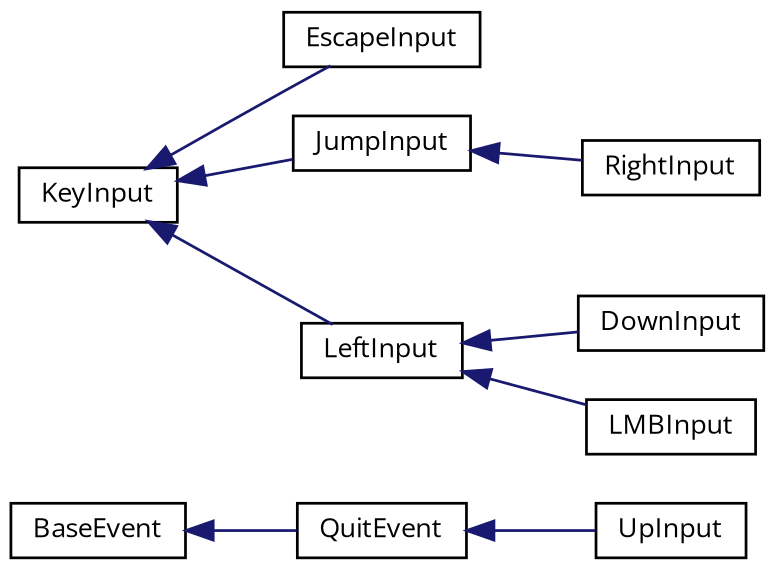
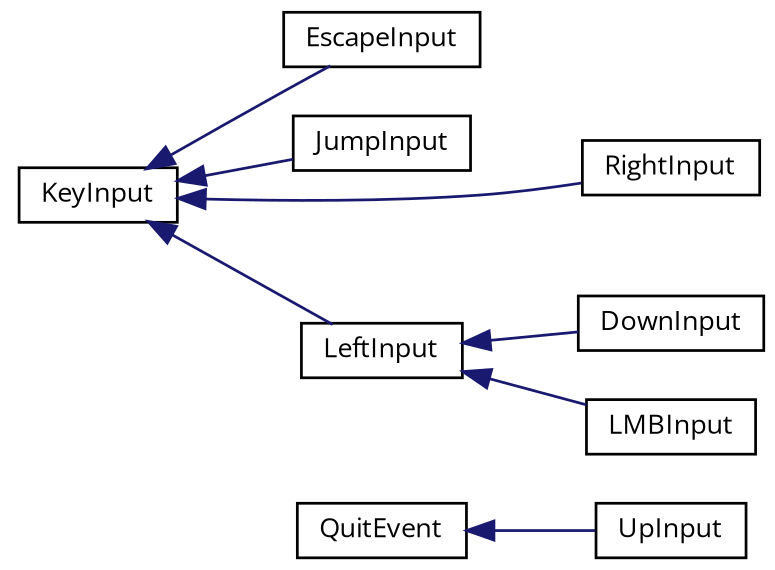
  digraph {
    fontname="Open Sans"
    rankdir=LR
    node [color=black fillcolor=white fontname="Open Sans" fontsize=10 shape=record style=filled]
    edge [color=midnightblue dir=back fontname="Open Sans" fontsize=10 labelfontname=Helvetica labelfontsize=10 style=solid]
-   n1 [height=0.2 label=BaseEvent width=0.4]
    n2 [height=0.2 label=QuitEvent width=0.4]
    n3 [height=0.2 label=KeyInput width=0.4]
    n4 [height=0.2 label=EscapeInput width=0.4]
    n5 [height=0.2 label=JumpInput width=0.4]
    n6 [height=0.2 label=LeftInput width=0.4]
    n7 [height=0.2 label=RightInput width=0.4]
    n8 [height=0.2 label=UpInput width=0.4]
    n9 [height=0.2 label=DownInput width=0.4]
    n10 [height=0.2 label=LMBInput width=0.4]
-   n1 -> n2
    n2 -> n8
    n3 -> n4
    n3 -> n5
    n3 -> n6
-   n5 -> n7
+   n3 -> n7
    n6 -> n9
    n6 -> n10
  }
